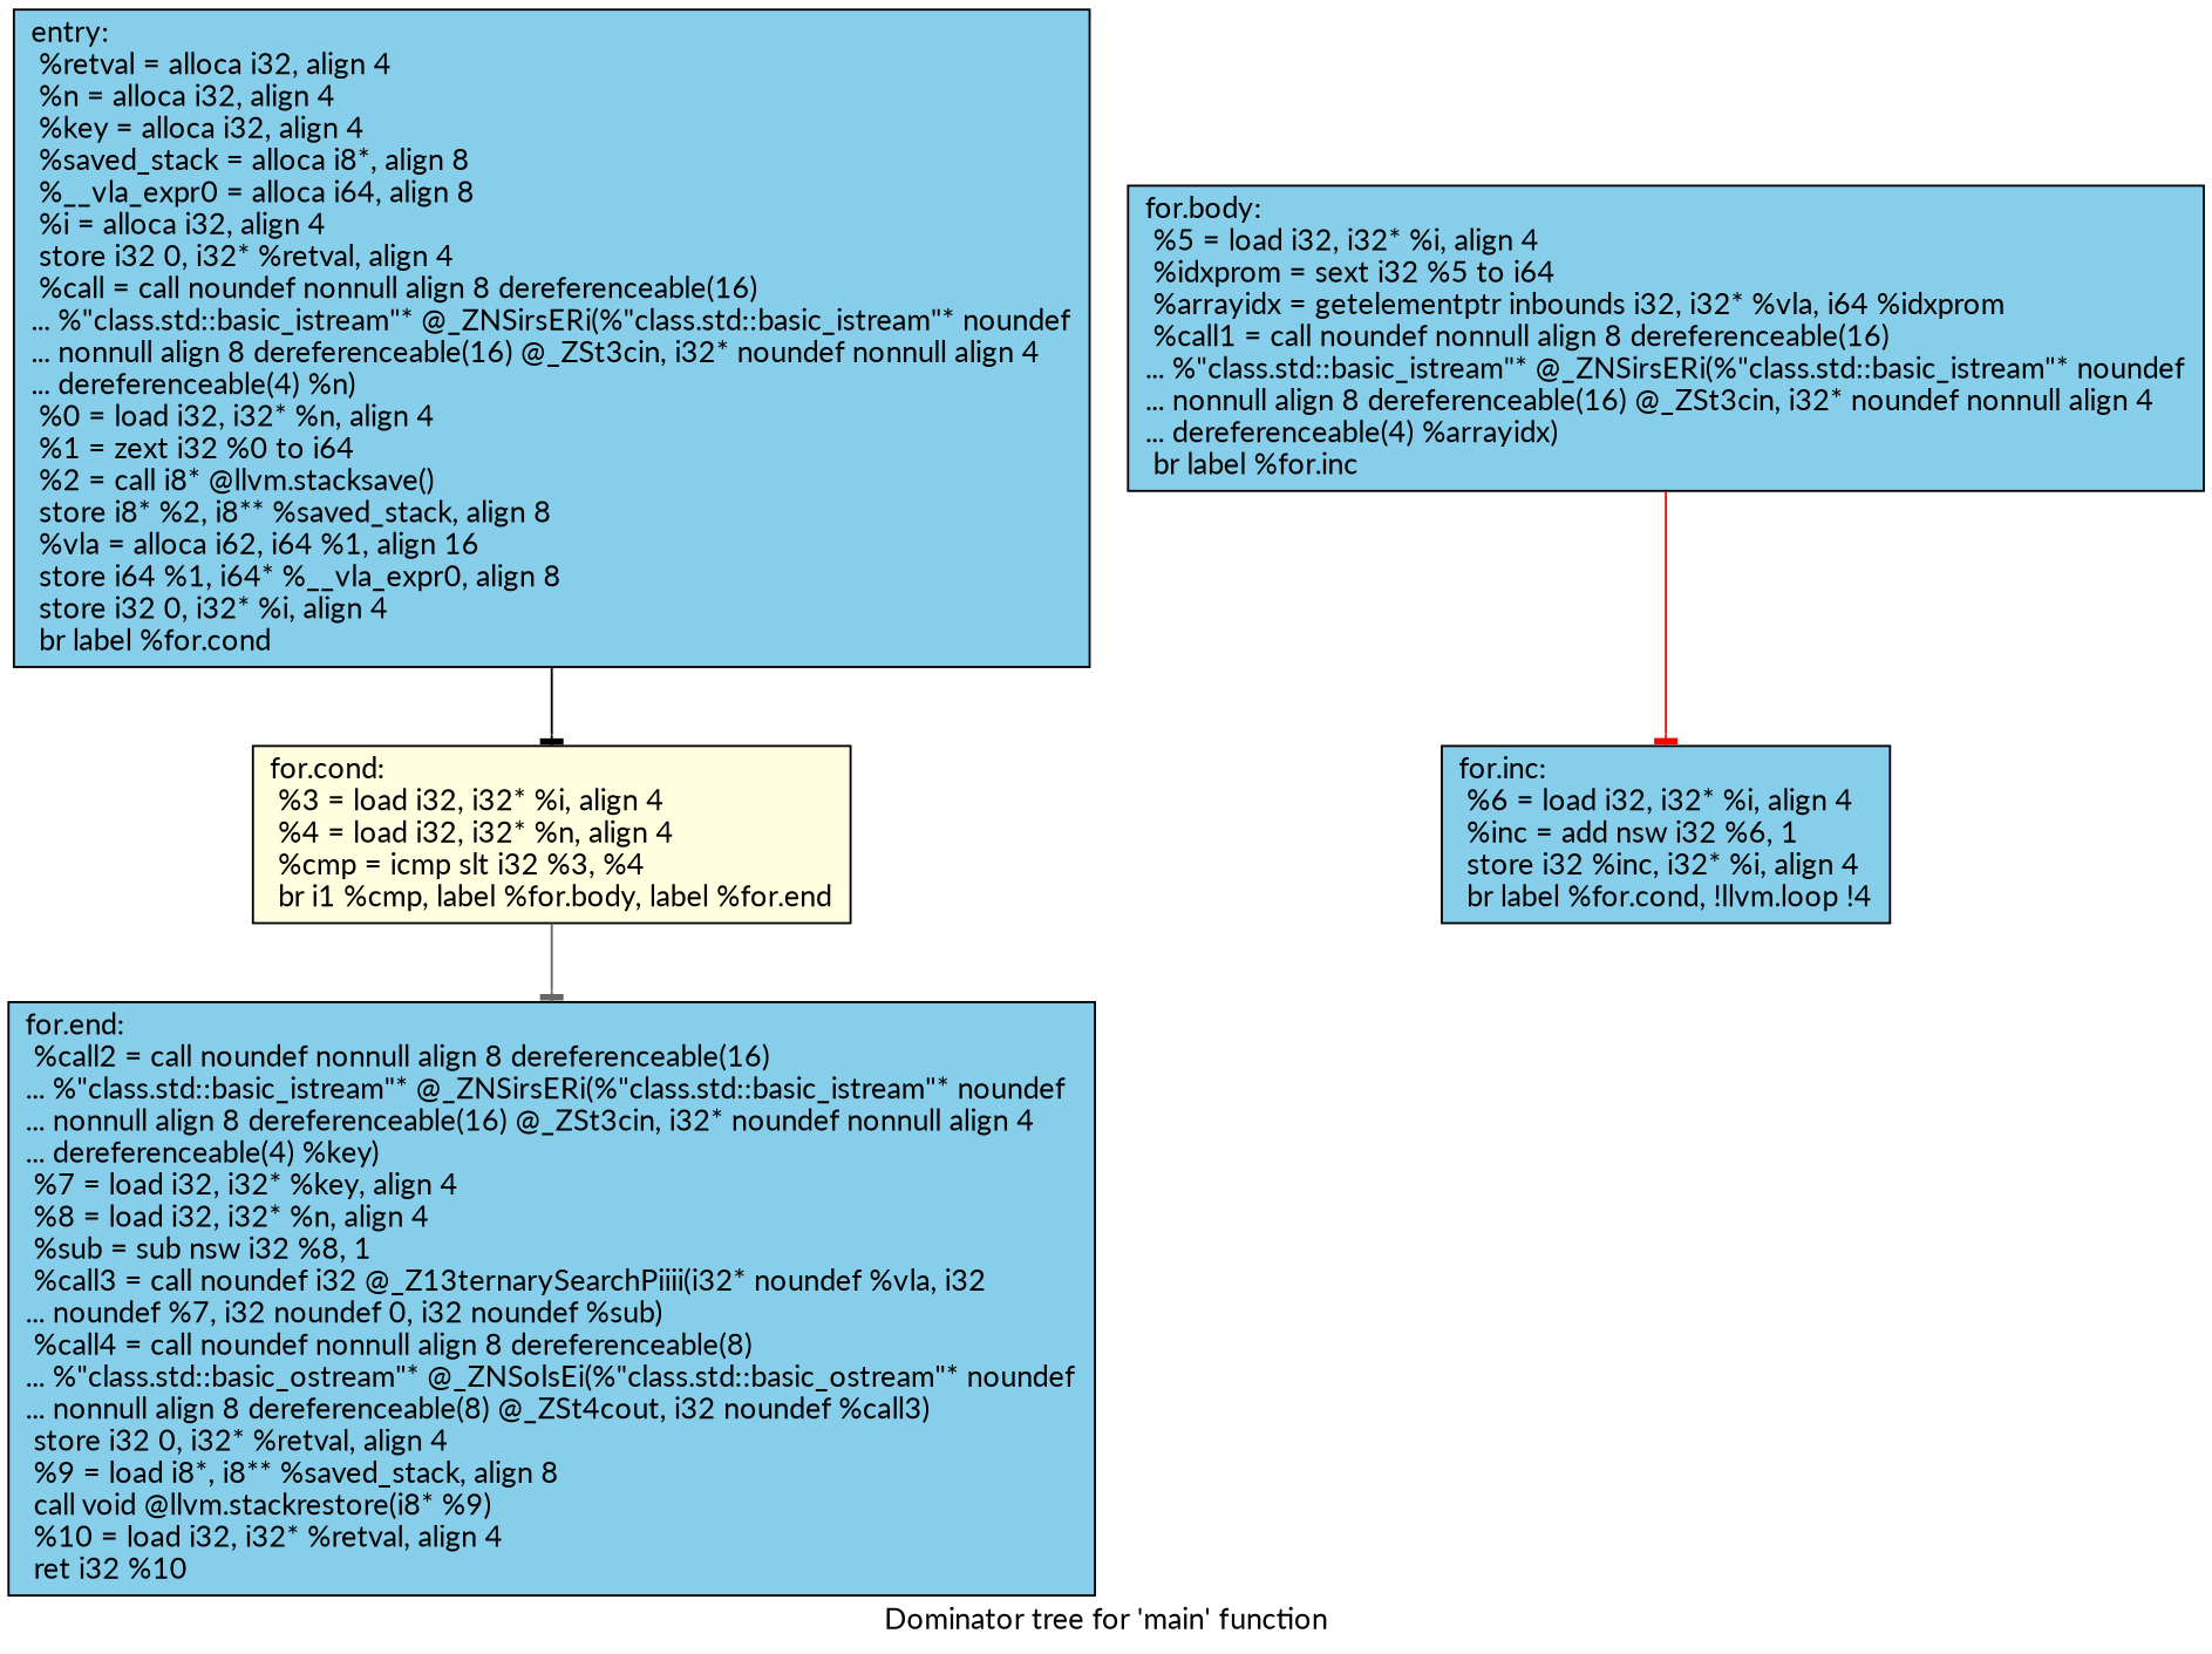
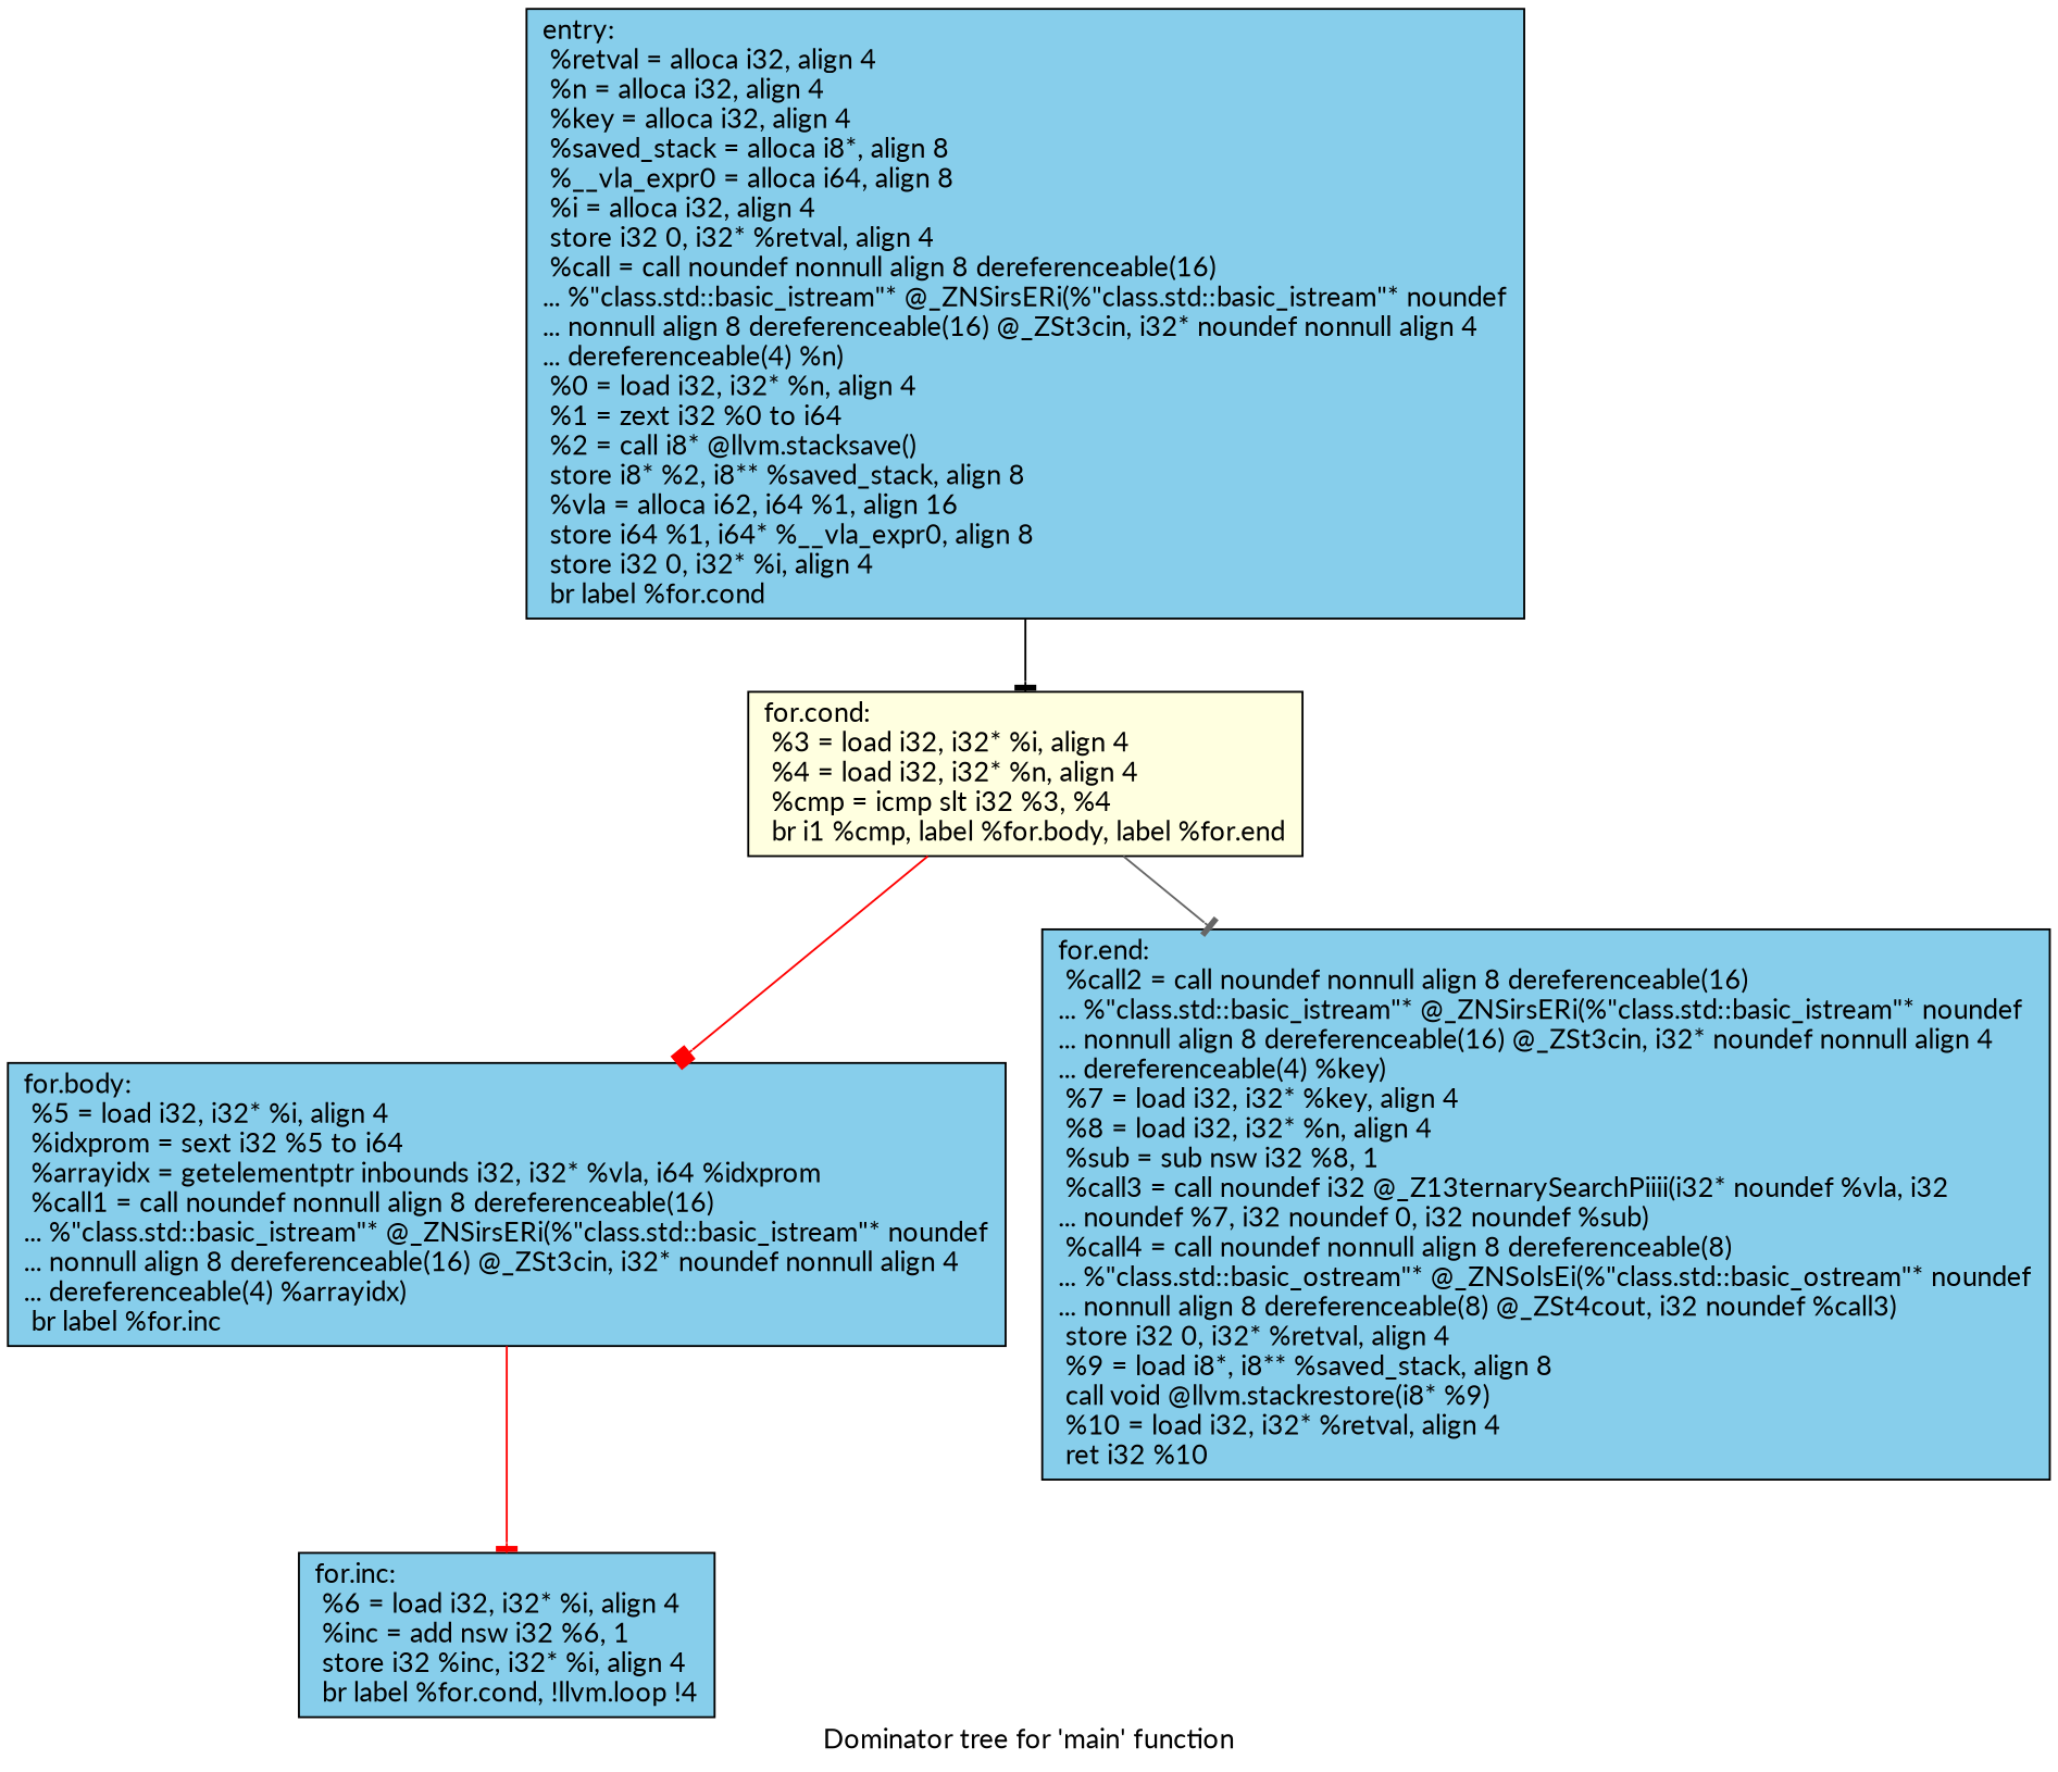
  digraph {
    fontname=Lato
    label="Dominator tree for 'main' function"
    node [fillcolor=skyblue fontname=Lato shape=record style=filled]
    edge [arrowhead=tee color=red fontname=Lato]
    n1 [label="{entry:\l  %retval = alloca i32, align 4\l  %n = alloca i32, align 4\l  %key = alloca i32, align 4\l  %saved_stack = alloca i8*, align 8\l  %__vla_expr0 = alloca i64, align 8\l  %i = alloca i32, align 4\l  store i32 0, i32* %retval, align 4\l  %call = call noundef nonnull align 8 dereferenceable(16)\l... %\"class.std::basic_istream\"* @_ZNSirsERi(%\"class.std::basic_istream\"* noundef\l... nonnull align 8 dereferenceable(16) @_ZSt3cin, i32* noundef nonnull align 4\l... dereferenceable(4) %n)\l  %0 = load i32, i32* %n, align 4\l  %1 = zext i32 %0 to i64\l  %2 = call i8* @llvm.stacksave()\l  store i8* %2, i8** %saved_stack, align 8\l  %vla = alloca i62, i64 %1, align 16\l  store i64 %1, i64* %__vla_expr0, align 8\l  store i32 0, i32* %i, align 4\l  br label %for.cond\l}"]
    n2 [fillcolor=lightyellow label="{for.cond:                                         \l  %3 = load i32, i32* %i, align 4\l  %4 = load i32, i32* %n, align 4\l  %cmp = icmp slt i32 %3, %4\l  br i1 %cmp, label %for.body, label %for.end\l}"]
    n3 [label="{for.body:                                         \l  %5 = load i32, i32* %i, align 4\l  %idxprom = sext i32 %5 to i64\l  %arrayidx = getelementptr inbounds i32, i32* %vla, i64 %idxprom\l  %call1 = call noundef nonnull align 8 dereferenceable(16)\l... %\"class.std::basic_istream\"* @_ZNSirsERi(%\"class.std::basic_istream\"* noundef\l... nonnull align 8 dereferenceable(16) @_ZSt3cin, i32* noundef nonnull align 4\l... dereferenceable(4) %arrayidx)\l  br label %for.inc\l}"]
    n4 [label="{for.end:                                          \l  %call2 = call noundef nonnull align 8 dereferenceable(16)\l... %\"class.std::basic_istream\"* @_ZNSirsERi(%\"class.std::basic_istream\"* noundef\l... nonnull align 8 dereferenceable(16) @_ZSt3cin, i32* noundef nonnull align 4\l... dereferenceable(4) %key)\l  %7 = load i32, i32* %key, align 4\l  %8 = load i32, i32* %n, align 4\l  %sub = sub nsw i32 %8, 1\l  %call3 = call noundef i32 @_Z13ternarySearchPiiii(i32* noundef %vla, i32\l... noundef %7, i32 noundef 0, i32 noundef %sub)\l  %call4 = call noundef nonnull align 8 dereferenceable(8)\l... %\"class.std::basic_ostream\"* @_ZNSolsEi(%\"class.std::basic_ostream\"* noundef\l... nonnull align 8 dereferenceable(8) @_ZSt4cout, i32 noundef %call3)\l  store i32 0, i32* %retval, align 4\l  %9 = load i8*, i8** %saved_stack, align 8\l  call void @llvm.stackrestore(i8* %9)\l  %10 = load i32, i32* %retval, align 4\l  ret i32 %10\l}"]
    n5 [label="{for.inc:                                          \l  %6 = load i32, i32* %i, align 4\l  %inc = add nsw i32 %6, 1\l  store i32 %inc, i32* %i, align 4\l  br label %for.cond, !llvm.loop !4\l}"]
    n1 -> n2 [color=black]
+   n2 -> n3 [arrowhead=box]
    n2 -> n4 [color=gray40]
    n3 -> n5
  }
